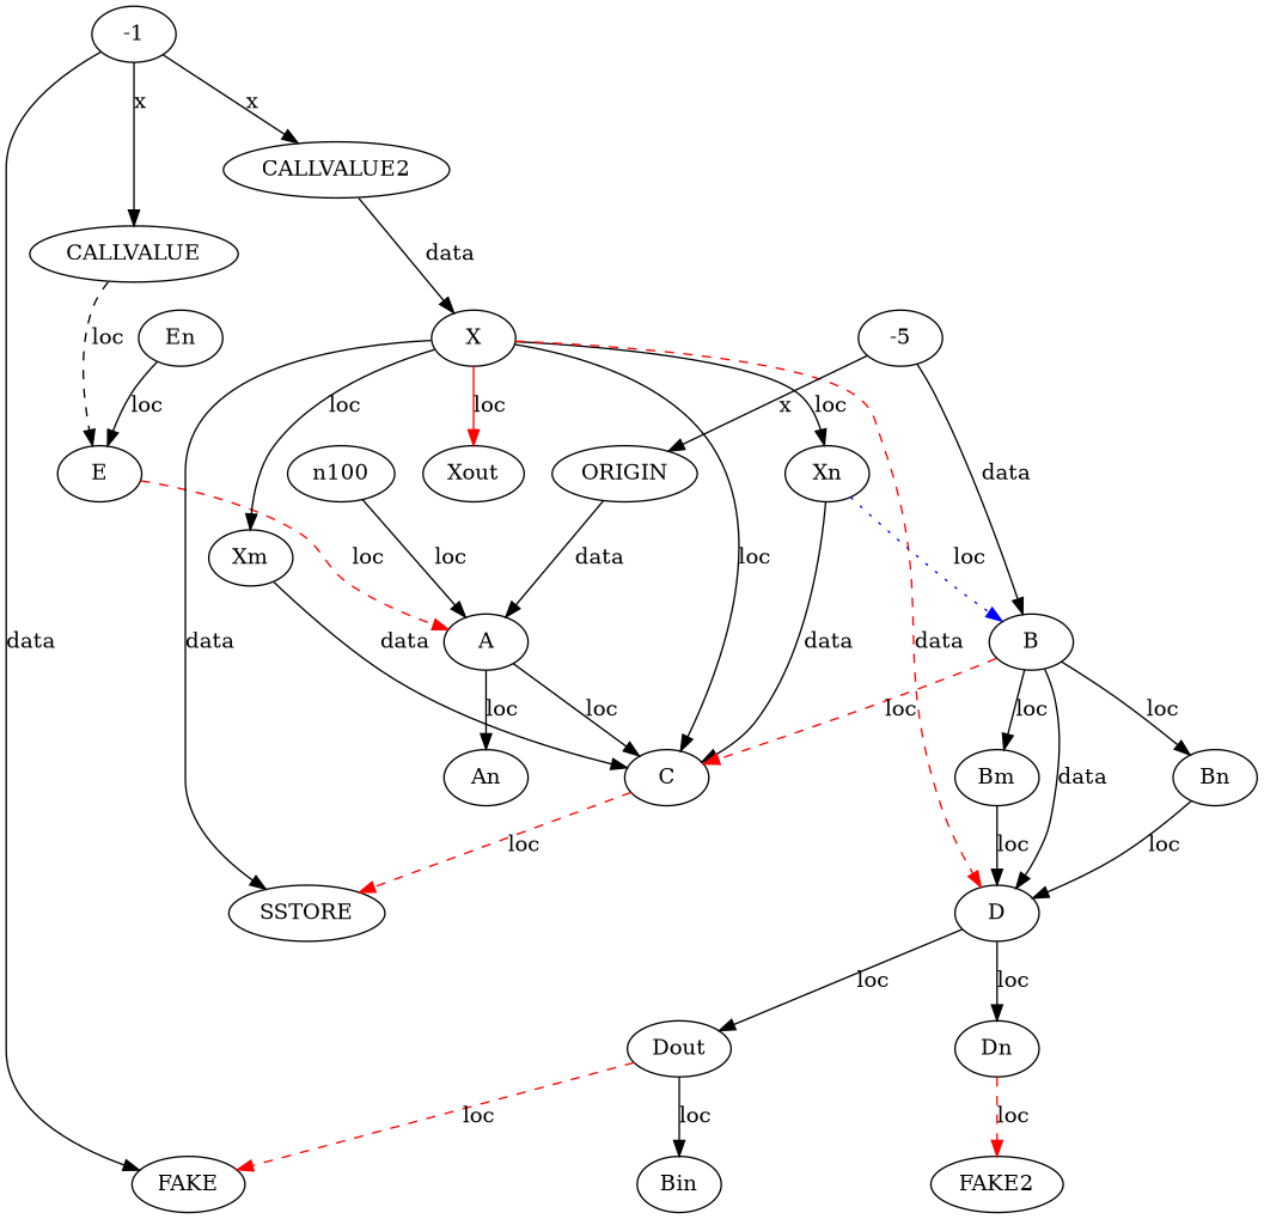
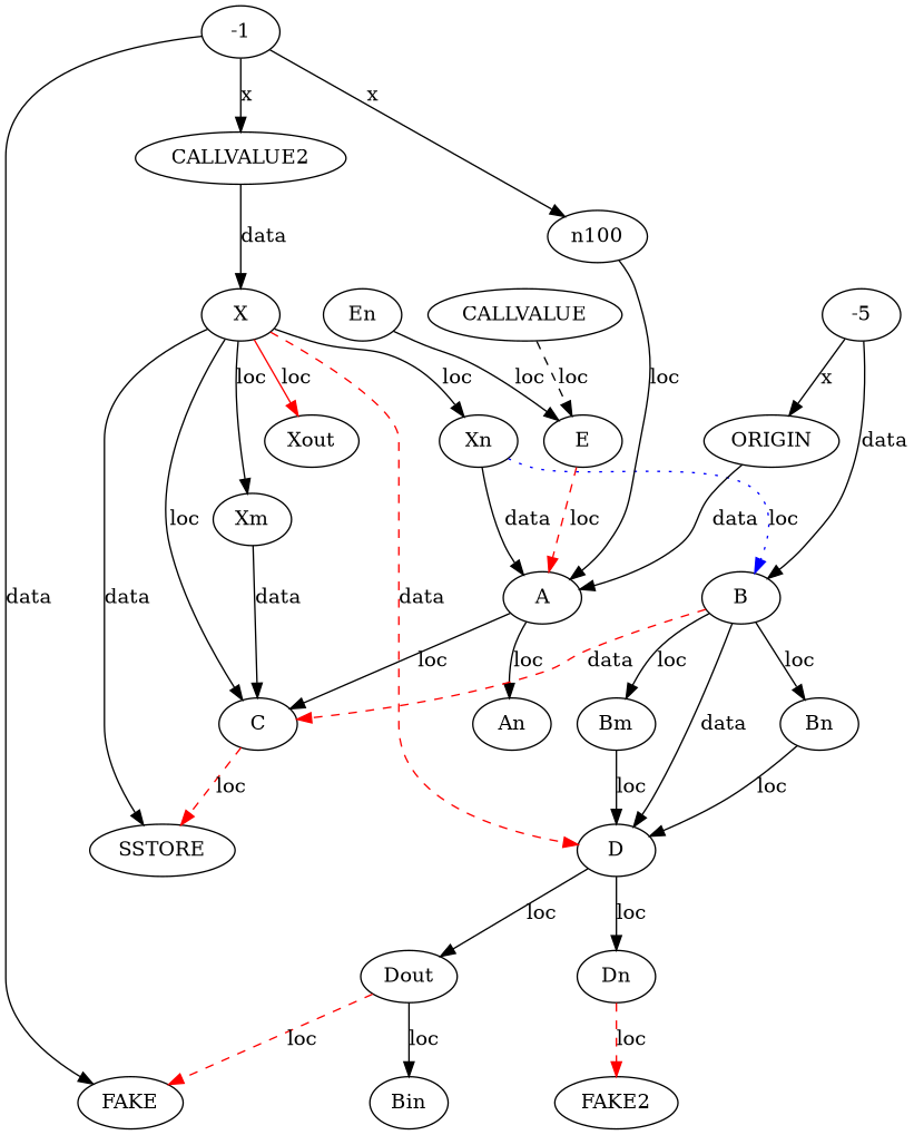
  digraph {
    node [shape=oval]
    edge [style=solid]
    n3 [label=E]
    n5 [label=A]
    n4 [label=En]
    n6 [label=An]
    n13 [label=C]
    n14 [label=SSTORE]
    n7 [label=X]
    n8 [label=Xn]
    n9 [label=Xm]
    n15 [label=D]
    n17 [label=Xout]
    n10 [label=B]
    n16 [label=Dn]
    n18 [label=Dout]
    n11 [label=Bn]
    n12 [label=Bm]
    n20 [label=FAKE2]
    n19 [label=FAKE]
    n21 [label=Bin]
    n0 [label=CALLVALUE]
    n1 [label=ORIGIN]
    n2 [label=CALLVALUE2]
    n100 [shape=""]
    -5 [shape=""]
    -1 [shape=""]
    n3 -> n5 [color=red label=loc style=dashed]
    n5 -> n6 [label=loc]
    n5 -> n13 [label=loc]
    n4 -> n3 [label=loc]
    n13 -> n14 [color=red label=loc style=dashed]
    n7 -> n13 [label=loc]
    n7 -> n14 [label=data]
    n7 -> n8 [label=loc]
    n7 -> n9 [label=loc]
    n7 -> n15 [color=red label=data style=dashed]
    n7 -> n17 [color=red label=loc]
-   n8 -> n13 [label=data]
+   n8 -> n5 [label=data]
    n8 -> n10 [color=blue label=loc style=dotted]
    n9 -> n13 [label=data]
    n15 -> n16 [label=loc]
    n15 -> n18 [label=loc]
-   n10 -> n13 [color=red label=loc style=dashed]
+   n10 -> n13 [color=red label=data style=dashed]
    n10 -> n15 [label=data]
    n10 -> n11 [label=loc]
    n10 -> n12 [label=loc]
    n16 -> n20 [color=red label=loc style=dashed]
    n18 -> n19 [color=red label=loc style=dashed]
    n18 -> n21 [label=loc]
    n11 -> n15 [label=loc]
    n12 -> n15 [label=loc]
    n0 -> n3 [color=black label=loc style=dashed]
    n1 -> n5 [label=data]
    n2 -> n7 [label=data]
    n100 -> n5 [label=loc]
    -5 -> n10 [label=data]
    -5 -> n1 [label=x]
    -1 -> n19 [label=data]
-   -1 -> n0 [label=x]
+   -1 -> n100 [label=x]
    -1 -> n2 [label=x]
  }
